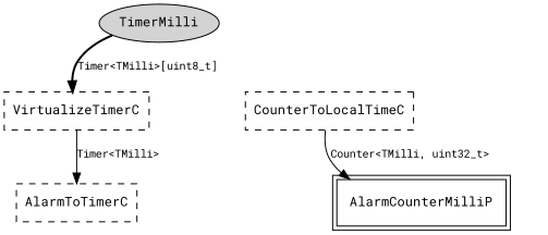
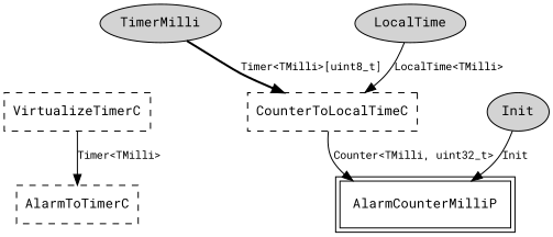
  digraph {
    fontname="Roboto Mono"
    node [fontname="Roboto Mono" fontsize=12 shape=box style=filled]
    edge [fontname="Roboto Mono" fontsize=10]
    n1 [label=TimerMilli shape=ellipse]
    n2 [label=VirtualizeTimerC style=dashed]
    n3 [label=AlarmToTimerC style=dashed]
+   n4 [label=LocalTime shape=ellipse]
    n5 [label=CounterToLocalTimeC style=dashed]
    AlarmCounterMilliP [peripheries=2 style=""]
-   n1 -> n2 [label="Timer<TMilli>[uint8_t]" style=bold]
+   n7 [label=Init shape=ellipse]
+   n1 -> n5 [label="Timer<TMilli>[uint8_t]" style=bold]
    n2 -> n3 [label="Timer<TMilli>"]
+   n4 -> n5 [label="LocalTime<TMilli>"]
    n5 -> AlarmCounterMilliP [label="Counter<TMilli, uint32_t>"]
+   n7 -> AlarmCounterMilliP [label=Init]
  }
